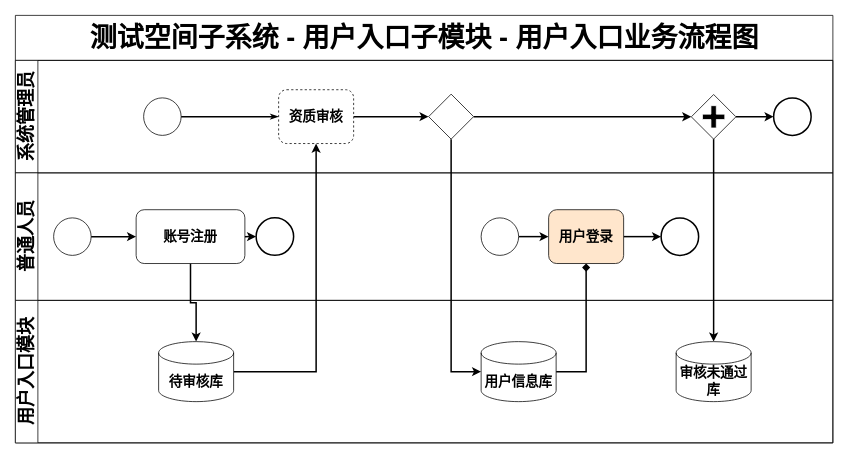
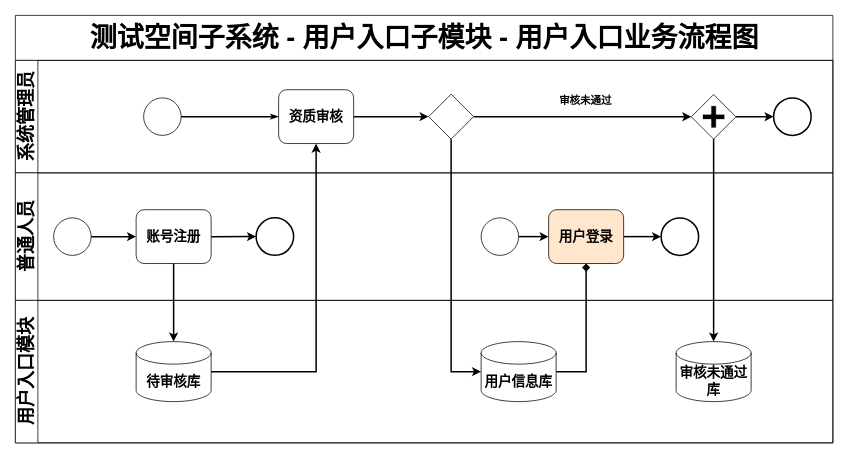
  <mxCell id="0" />
  <mxCell id="1" parent="0" />
  <mxCell id="2" value="&lt;span style=&quot;font-family: &amp;#34;helvetica&amp;#34;&quot;&gt;&lt;font style=&quot;font-size: 36px&quot;&gt;测试空间子系统 - 用户入口子模块 - 用户入口业务流程图&lt;/font&gt;&lt;/span&gt;" style="swimlane;html=1;childLayout=stackLayout;horizontal=1;startSize=60;horizontalStack=0;rounded=0;shadow=0;labelBackgroundColor=none;strokeWidth=1;fontFamily=Verdana;fontSize=8;align=center;" parent="1" vertex="1"><mxGeometry x="20" y="20" width="1090" height="570" as="geometry" /></mxCell>
  <mxCell id="3" style="edgeStyle=orthogonalEdgeStyle;rounded=0;orthogonalLoop=1;jettySize=auto;html=1;exitX=0.5;exitY=1;exitDx=0;exitDy=0;entryX=0.5;entryY=0;entryDx=0;entryDy=0;entryPerimeter=0;strokeWidth=2;" parent="2" source="22" target="30" edge="1"><mxGeometry relative="1" as="geometry" /></mxCell>
  <mxCell id="4" style="edgeStyle=orthogonalEdgeStyle;rounded=0;orthogonalLoop=1;jettySize=auto;html=1;exitX=1;exitY=0.5;exitDx=0;exitDy=0;exitPerimeter=0;entryX=0.5;entryY=1;entryDx=0;entryDy=0;strokeWidth=2;" parent="2" source="30" target="11" edge="1"><mxGeometry relative="1" as="geometry" /></mxCell>
  <mxCell id="5" style="edgeStyle=orthogonalEdgeStyle;rounded=0;orthogonalLoop=1;jettySize=auto;html=1;exitX=0.5;exitY=1;exitDx=0;exitDy=0;exitPerimeter=0;entryX=0;entryY=0.5;entryDx=0;entryDy=0;entryPerimeter=0;fontSize=14;strokeWidth=2;" parent="2" source="14" target="31" edge="1"><mxGeometry relative="1" as="geometry" /></mxCell>
  <mxCell id="6" style="edgeStyle=orthogonalEdgeStyle;rounded=0;orthogonalLoop=1;jettySize=auto;html=1;exitX=1;exitY=0.5;exitDx=0;exitDy=0;exitPerimeter=0;entryX=0.5;entryY=1;entryDx=0;entryDy=0;fontSize=14;strokeWidth=2;endArrow=diamond;" parent="2" source="31" target="27" edge="1"><mxGeometry relative="1" as="geometry" /></mxCell>
  <mxCell id="7" value="&lt;font style=&quot;font-size: 24px&quot;&gt;系统管理员&lt;/font&gt;" style="swimlane;html=1;startSize=30;horizontal=0;" parent="2" vertex="1"><mxGeometry y="60" width="1090" height="150" as="geometry"><mxRectangle y="20" width="680" height="20" as="alternateBounds" /></mxGeometry></mxCell>
  <mxCell id="8" style="edgeStyle=orthogonalEdgeStyle;rounded=0;html=1;labelBackgroundColor=none;startArrow=none;startFill=0;startSize=5;endArrow=classicThin;endFill=1;endSize=5;jettySize=auto;orthogonalLoop=1;strokeWidth=2;fontFamily=Verdana;fontSize=8" parent="7" source="9" target="11" edge="1"><mxGeometry relative="1" as="geometry" /></mxCell>
  <mxCell id="9" value="" style="ellipse;whiteSpace=wrap;html=1;rounded=0;shadow=0;labelBackgroundColor=none;strokeWidth=1;fontFamily=Verdana;fontSize=8;align=center;" parent="7" vertex="1"><mxGeometry x="171" y="50" width="50" height="50" as="geometry" /></mxCell>
  <mxCell id="10" style="edgeStyle=orthogonalEdgeStyle;rounded=0;orthogonalLoop=1;jettySize=auto;html=1;exitX=1;exitY=0.5;exitDx=0;exitDy=0;entryX=0;entryY=0.5;entryDx=0;entryDy=0;entryPerimeter=0;strokeWidth=2;" parent="7" source="11" target="14" edge="1"><mxGeometry relative="1" as="geometry" /></mxCell>
- <mxCell id="11" value="&lt;span style=&quot;font-size: 18px&quot;&gt;&lt;b&gt;资质审核&lt;br&gt;&lt;/b&gt;&lt;/span&gt;" style="rounded=1;whiteSpace=wrap;html=1;shadow=0;labelBackgroundColor=none;strokeWidth=1;fontFamily=Verdana;fontSize=8;align=center;dashed=1;" parent="7" vertex="1"><mxGeometry x="351" y="39.13" width="100" height="71.75" as="geometry" /></mxCell>
+ <mxCell id="11" value="&lt;span style=&quot;font-size: 18px&quot;&gt;&lt;b&gt;资质审核&lt;br&gt;&lt;/b&gt;&lt;/span&gt;" style="rounded=1;whiteSpace=wrap;html=1;shadow=0;labelBackgroundColor=none;strokeWidth=1;fontFamily=Verdana;fontSize=8;align=center;" parent="7" vertex="1"><mxGeometry x="351" y="39.13" width="100" height="71.75" as="geometry" /></mxCell>
  <mxCell id="12" value="" style="ellipse;whiteSpace=wrap;html=1;rounded=0;shadow=0;labelBackgroundColor=none;strokeWidth=2;fontFamily=Verdana;fontSize=8;align=center;" parent="7" vertex="1"><mxGeometry x="1011" y="50" width="50" height="50" as="geometry" /></mxCell>
  <mxCell id="13" style="edgeStyle=orthogonalEdgeStyle;rounded=0;orthogonalLoop=1;jettySize=auto;html=1;exitX=1;exitY=0.5;exitDx=0;exitDy=0;exitPerimeter=0;entryX=0;entryY=0.5;entryDx=0;entryDy=0;strokeWidth=2;" edge="1" parent="7" source="14" target="17"><mxGeometry relative="1" as="geometry" /></mxCell>
  <mxCell id="14" value="" style="strokeWidth=1;html=1;shape=mxgraph.flowchart.decision;whiteSpace=wrap;rounded=1;shadow=0;labelBackgroundColor=none;fontFamily=Verdana;fontSize=8;align=center;fontStyle=0" parent="7" vertex="1"><mxGeometry x="551" y="45.01" width="59.99" height="59.99" as="geometry" /></mxCell>
+ <mxCell id="15" value="审核未通过" style="text;html=1;strokeColor=none;fillColor=none;align=center;verticalAlign=middle;whiteSpace=wrap;rounded=0;fontSize=14;fontStyle=1" parent="7" vertex="1"><mxGeometry x="721" y="39.13" width="79.01" height="30" as="geometry" /></mxCell>
  <mxCell id="16" style="edgeStyle=orthogonalEdgeStyle;rounded=0;orthogonalLoop=1;jettySize=auto;html=1;entryX=0;entryY=0.5;entryDx=0;entryDy=0;strokeWidth=2;" edge="1" parent="7" source="17" target="12"><mxGeometry relative="1" as="geometry" /></mxCell>
  <mxCell id="17" value="" style="shape=mxgraph.bpmn.shape;html=1;verticalLabelPosition=bottom;labelBackgroundColor=#ffffff;verticalAlign=top;perimeter=rhombusPerimeter;background=gateway;outline=none;symbol=parallelGw;rounded=1;shadow=0;strokeWidth=1;fontFamily=Verdana;fontSize=8;align=center;" vertex="1" parent="7"><mxGeometry x="901.25" y="45.5" width="59.5" height="59.5" as="geometry" /></mxCell>
  <mxCell id="18" value="&lt;font style=&quot;font-size: 24px&quot;&gt;普通人员&lt;/font&gt;" style="swimlane;html=1;startSize=30;horizontal=0;" parent="2" vertex="1"><mxGeometry y="210" width="1090" height="170" as="geometry" /></mxCell>
  <mxCell id="19" style="edgeStyle=orthogonalEdgeStyle;rounded=0;orthogonalLoop=1;jettySize=auto;html=1;exitX=1;exitY=0.5;exitDx=0;exitDy=0;entryX=0;entryY=0.5;entryDx=0;entryDy=0;strokeWidth=2;" parent="18" source="20" target="22" edge="1"><mxGeometry relative="1" as="geometry" /></mxCell>
  <mxCell id="20" value="" style="ellipse;whiteSpace=wrap;html=1;rounded=0;shadow=0;labelBackgroundColor=none;strokeWidth=1;fontFamily=Verdana;fontSize=8;align=center;" parent="18" vertex="1"><mxGeometry x="51" y="60" width="50" height="50" as="geometry" /></mxCell>
  <mxCell id="21" style="edgeStyle=orthogonalEdgeStyle;rounded=0;orthogonalLoop=1;jettySize=auto;html=1;exitX=1;exitY=0.5;exitDx=0;exitDy=0;entryX=0;entryY=0.5;entryDx=0;entryDy=0;strokeWidth=2;" parent="18" source="22" target="28" edge="1"><mxGeometry relative="1" as="geometry" /></mxCell>
- <mxCell id="22" value="&lt;span style=&quot;font-size: 18px&quot;&gt;&lt;b&gt;账号注册&lt;br&gt;&lt;/b&gt;&lt;/span&gt;" style="rounded=1;whiteSpace=wrap;html=1;shadow=0;labelBackgroundColor=none;strokeWidth=1;fontFamily=Verdana;fontSize=8;align=center;" parent="18" vertex="1"><mxGeometry x="161" y="49.12" width="145" height="71.75" as="geometry" /></mxCell>
+ <mxCell id="22" value="&lt;span style=&quot;font-size: 18px&quot;&gt;&lt;b&gt;账号注册&lt;br&gt;&lt;/b&gt;&lt;/span&gt;" style="rounded=1;whiteSpace=wrap;html=1;shadow=0;labelBackgroundColor=none;strokeWidth=1;fontFamily=Verdana;fontSize=8;align=center;" parent="18" vertex="1"><mxGeometry x="161" y="49.12" width="100" height="71.75" as="geometry" /></mxCell>
  <mxCell id="23" value="" style="ellipse;whiteSpace=wrap;html=1;rounded=0;shadow=0;labelBackgroundColor=none;strokeWidth=2;fontFamily=Verdana;fontSize=8;align=center;" parent="18" vertex="1"><mxGeometry x="861" y="60.0" width="50" height="50" as="geometry" /></mxCell>
  <mxCell id="24" style="edgeStyle=orthogonalEdgeStyle;rounded=0;orthogonalLoop=1;jettySize=auto;html=1;exitX=1;exitY=0.5;exitDx=0;exitDy=0;entryX=0;entryY=0.5;entryDx=0;entryDy=0;fontSize=14;strokeWidth=2;" parent="18" source="25" target="27" edge="1"><mxGeometry relative="1" as="geometry" /></mxCell>
  <mxCell id="25" value="" style="ellipse;whiteSpace=wrap;html=1;rounded=0;shadow=0;labelBackgroundColor=none;strokeWidth=1;fontFamily=Verdana;fontSize=8;align=center;" parent="18" vertex="1"><mxGeometry x="621" y="60.0" width="50" height="50" as="geometry" /></mxCell>
  <mxCell id="26" style="edgeStyle=orthogonalEdgeStyle;rounded=0;orthogonalLoop=1;jettySize=auto;html=1;exitX=1;exitY=0.5;exitDx=0;exitDy=0;fontSize=14;strokeWidth=2;" parent="18" source="27" target="23" edge="1"><mxGeometry relative="1" as="geometry" /></mxCell>
  <mxCell id="27" value="&lt;span style=&quot;font-size: 18px&quot;&gt;&lt;b&gt;用户登录&lt;br&gt;&lt;/b&gt;&lt;/span&gt;" style="rounded=1;whiteSpace=wrap;html=1;shadow=0;labelBackgroundColor=none;strokeWidth=1;fontFamily=Verdana;fontSize=8;align=center;fillColor=#ffe6cc;" parent="18" vertex="1"><mxGeometry x="711" y="49.12" width="100" height="71.75" as="geometry" /></mxCell>
  <mxCell id="28" value="" style="ellipse;whiteSpace=wrap;html=1;rounded=0;shadow=0;labelBackgroundColor=none;strokeWidth=2;fontFamily=Verdana;fontSize=8;align=center;" parent="18" vertex="1"><mxGeometry x="321" y="59.99" width="50" height="50" as="geometry" /></mxCell>
  <mxCell id="29" value="&lt;font style=&quot;font-size: 24px&quot;&gt;用户入口模块&lt;/font&gt;" style="swimlane;html=1;startSize=30;horizontal=0;" parent="2" vertex="1"><mxGeometry y="380" width="1090" height="190" as="geometry" /></mxCell>
- <mxCell id="30" value="&lt;span style=&quot;font-size: 18px&quot;&gt;&lt;b&gt;待审核库&lt;/b&gt;&lt;/span&gt;" style="shape=cylinder3;whiteSpace=wrap;html=1;boundedLbl=1;backgroundOutline=1;size=15;" parent="29" vertex="1"><mxGeometry x="191" y="55" width="100" height="80" as="geometry" /></mxCell>
+ <mxCell id="30" value="&lt;span style=&quot;font-size: 18px&quot;&gt;&lt;b&gt;待审核库&lt;/b&gt;&lt;/span&gt;" style="shape=cylinder3;whiteSpace=wrap;html=1;boundedLbl=1;backgroundOutline=1;size=15;" parent="29" vertex="1"><mxGeometry x="161" y="55" width="100" height="80" as="geometry" /></mxCell>
  <mxCell id="31" value="&lt;font style=&quot;font-size: 18px&quot;&gt;&lt;b&gt;用户信息库&lt;/b&gt;&lt;/font&gt;" style="shape=cylinder3;whiteSpace=wrap;html=1;boundedLbl=1;backgroundOutline=1;size=15;" parent="29" vertex="1"><mxGeometry x="621" y="55" width="100" height="80" as="geometry" /></mxCell>
  <mxCell id="32" value="&lt;font style=&quot;font-size: 18px&quot;&gt;&lt;b&gt;审核未通过库&lt;/b&gt;&lt;/font&gt;" style="shape=cylinder3;whiteSpace=wrap;html=1;boundedLbl=1;backgroundOutline=1;size=15;" vertex="1" parent="29"><mxGeometry x="881" y="55" width="100" height="80" as="geometry" /></mxCell>
  <mxCell id="33" style="edgeStyle=orthogonalEdgeStyle;rounded=0;orthogonalLoop=1;jettySize=auto;html=1;exitX=0.5;exitY=1;exitDx=0;exitDy=0;entryX=0.5;entryY=0;entryDx=0;entryDy=0;entryPerimeter=0;strokeWidth=2;" edge="1" parent="2" source="17" target="32"><mxGeometry relative="1" as="geometry" /></mxCell>
